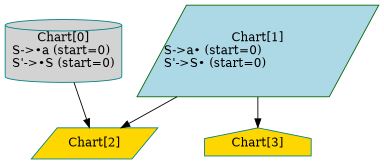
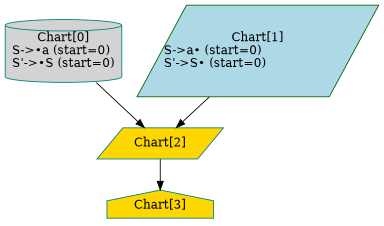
  digraph {
    node [color=teal fillcolor=gold shape=parallelogram style=filled]
    n1 [fillcolor=lightgrey label="Chart[0]\nS->•a (start=0)\lS'->•S (start=0)\l" shape=cylinder]
    n2 [label="Chart[2]\n"]
    n3 [color=darkgreen fillcolor=lightblue label="Chart[1]\nS->a• (start=0)\lS'->S• (start=0)\l"]
    n4 [label="Chart[3]\n" shape=house]
    n1 -> n2
-   n3 -> n4
+   n2 -> n4
    n3 -> n2
  }
